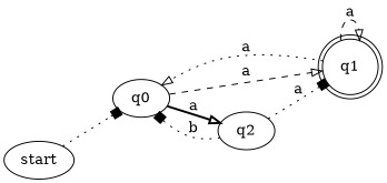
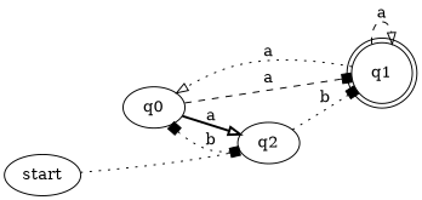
  digraph {
    end=q1
    rankdir=LR
    edge [arrowhead=box style=dotted]
    start
    q0
    q1 [shape=doublecircle]
    q2
-   start -> q0 [shape=none]
-   q0 -> q1 [arrowhead=onormal label=a style=dashed]
+   start -> q2 [shape=none]
+   q0 -> q1 [label=a style=dashed]
    q0 -> q2 [arrowhead=onormal label=a style=bold]
    q1 -> q0 [arrowhead=onormal label=a]
    q1 -> q1 [arrowhead=onormal label=a style=dashed]
    q2 -> q0 [label=b]
-   q2 -> q1 [label=a]
+   q2 -> q1 [label=b]
  }
